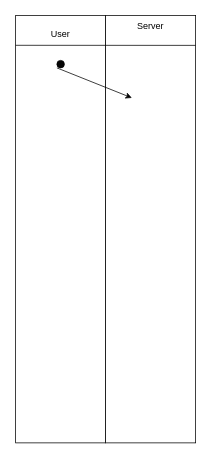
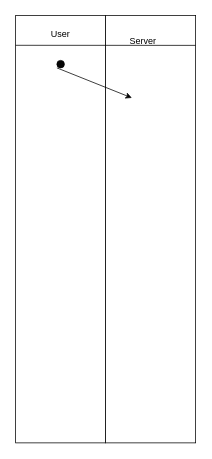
  <mxCell id="0" />
  <mxCell id="1" parent="0" />
  <mxCell id="2" value="" style="rounded=0;whiteSpace=wrap;html=1;" vertex="1" parent="1"><mxGeometry x="20" y="20" width="120" height="570" as="geometry" /></mxCell>
  <mxCell id="3" value="" style="rounded=0;whiteSpace=wrap;html=1;" vertex="1" parent="1"><mxGeometry x="140" y="20" width="120" height="570" as="geometry" /></mxCell>
  <mxCell id="4" value="User" style="text;html=1;strokeColor=none;fillColor=none;align=center;verticalAlign=middle;whiteSpace=wrap;rounded=0;" vertex="1" parent="1"><mxGeometry x="50" y="30" width="60" height="30" as="geometry" /></mxCell>
- <mxCell id="5" value="Server" style="text;html=1;strokeColor=none;fillColor=none;align=center;verticalAlign=middle;whiteSpace=wrap;rounded=0;" vertex="1" parent="1"><mxGeometry x="170" y="20" width="60" height="30" as="geometry" /></mxCell>
+ <mxCell id="5" value="Server" style="text;html=1;strokeColor=none;fillColor=none;align=center;verticalAlign=middle;whiteSpace=wrap;rounded=0;" vertex="1" parent="1"><mxGeometry x="160" y="40" width="60" height="30" as="geometry" /></mxCell>
  <mxCell id="6" value="" style="endArrow=none;html=1;rounded=0;exitX=0;exitY=0.07;exitDx=0;exitDy=0;exitPerimeter=0;" edge="1" parent="1" source="2"><mxGeometry width="50" height="50" relative="1" as="geometry"><mxPoint x="210" y="110" as="sourcePoint" /><mxPoint x="260" y="60" as="targetPoint" /></mxGeometry></mxCell>
  <mxCell id="7" value="" style="ellipse;whiteSpace=wrap;html=1;aspect=fixed;fillColor=#050505;" vertex="1" parent="1"><mxGeometry x="75" y="80" width="10" height="10" as="geometry" /></mxCell>
  <mxCell id="8" value="" style="endArrow=classic;html=1;rounded=0;" edge="1" parent="1"><mxGeometry width="50" height="50" relative="1" as="geometry"><mxPoint x="75" y="90" as="sourcePoint" /><mxPoint x="175" y="130" as="targetPoint" /></mxGeometry></mxCell>
